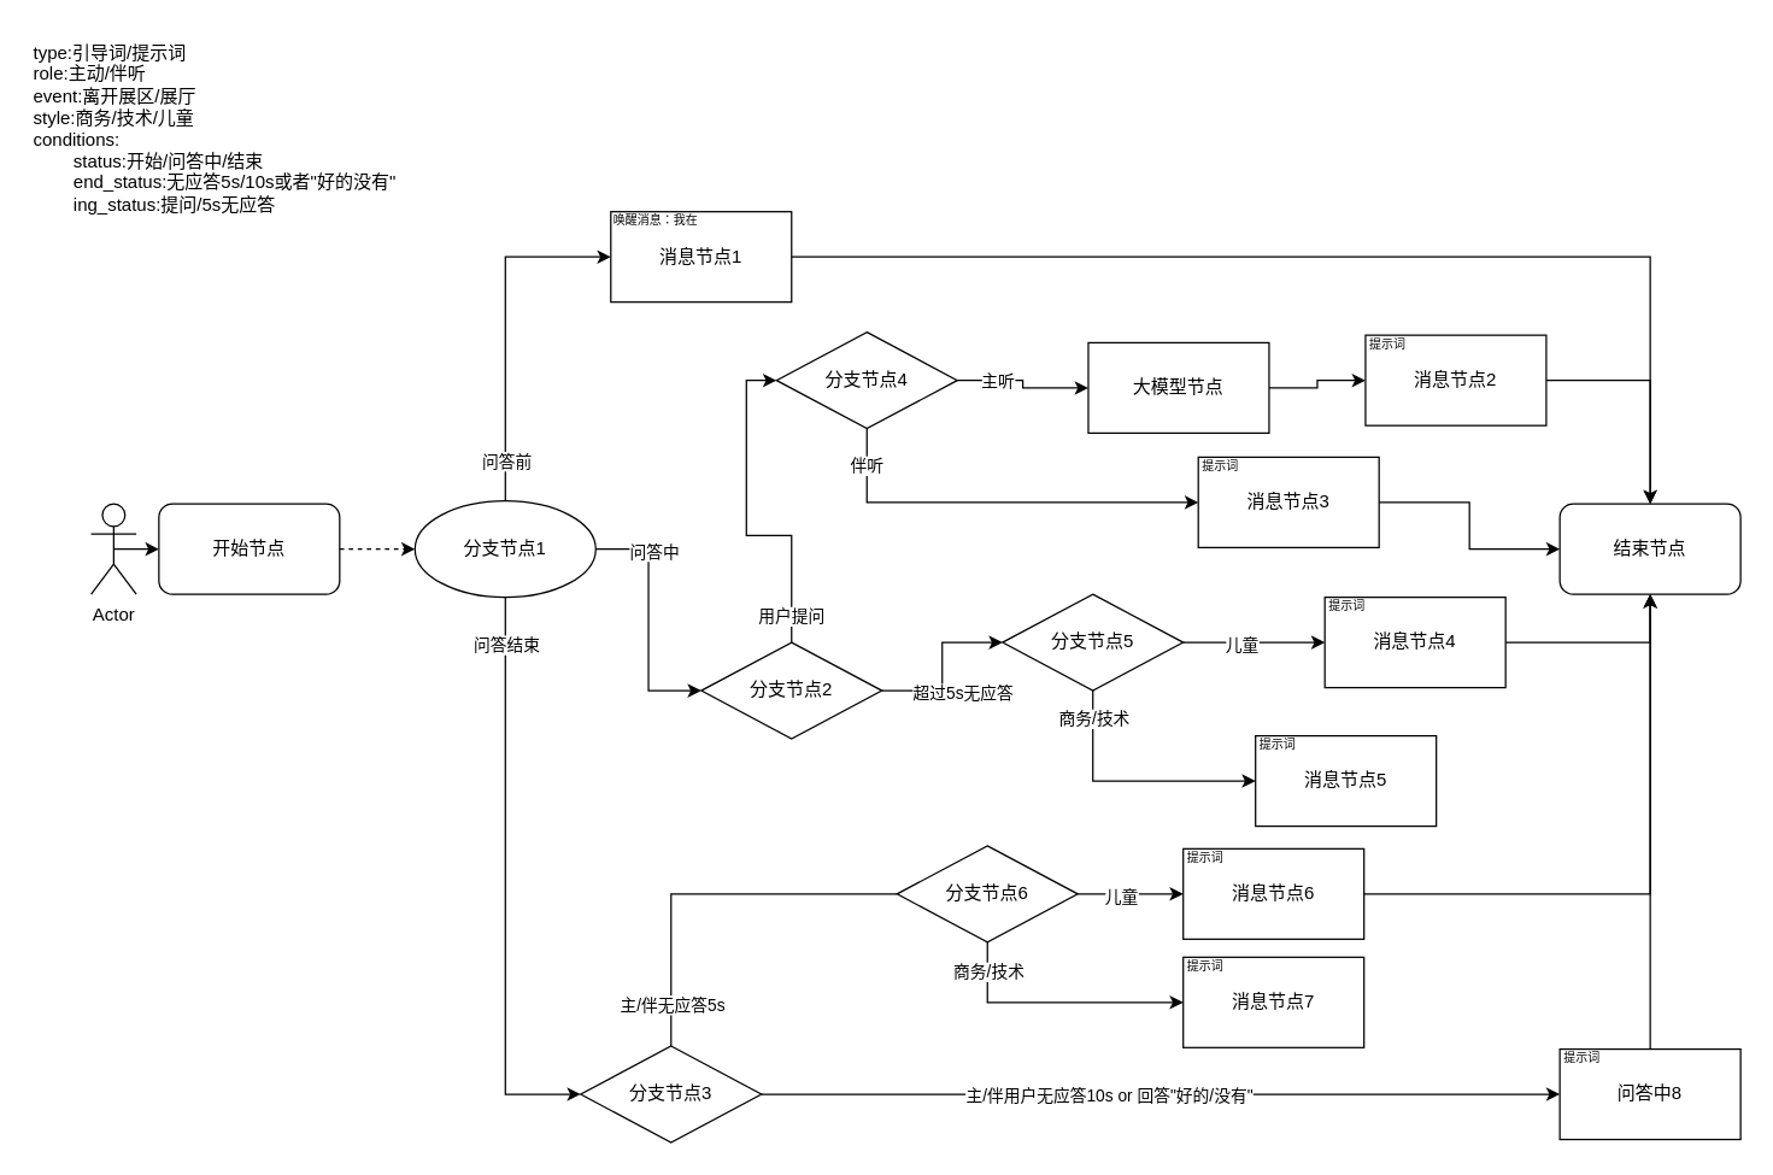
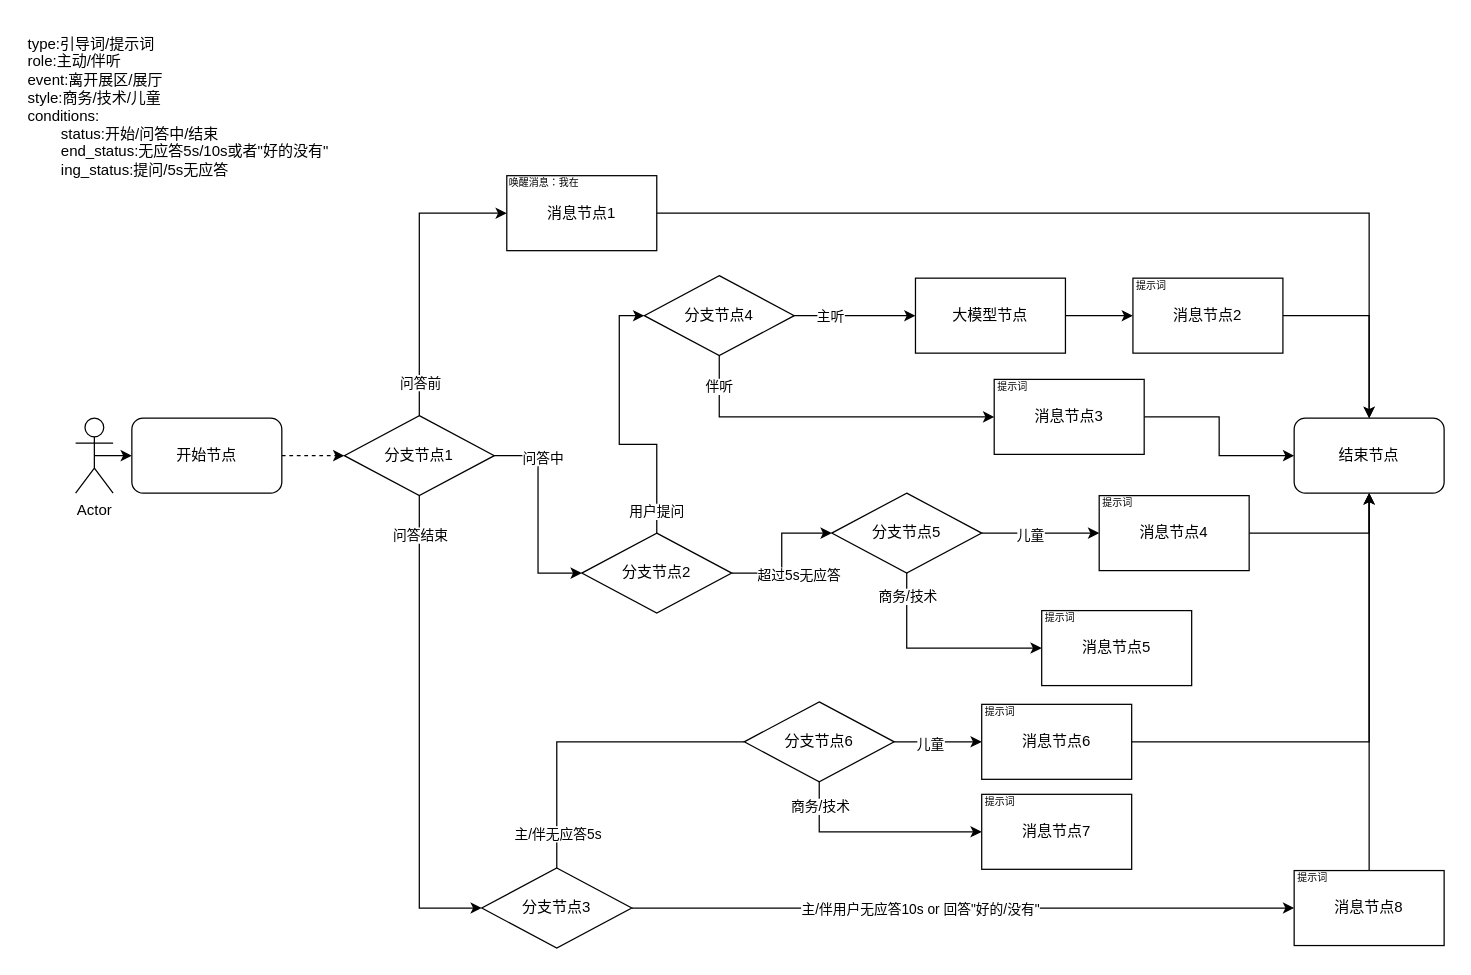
  <mxCell id="0" />
  <mxCell id="1" parent="0" />
  <mxCell id="2" style="edgeStyle=orthogonalEdgeStyle;rounded=0;orthogonalLoop=1;jettySize=auto;html=1;exitX=0.5;exitY=0.5;exitDx=0;exitDy=0;exitPerimeter=0;entryX=0;entryY=0.5;entryDx=0;entryDy=0;" parent="1" source="3" target="5" edge="1"><mxGeometry relative="1" as="geometry" /></mxCell>
  <mxCell id="3" value="Actor" style="shape=umlActor;verticalLabelPosition=bottom;verticalAlign=top;html=1;outlineConnect=0;" parent="1" vertex="1"><mxGeometry x="60" y="334" width="30" height="60" as="geometry" /></mxCell>
  <mxCell id="4" style="edgeStyle=orthogonalEdgeStyle;rounded=0;orthogonalLoop=1;jettySize=auto;html=1;exitX=1;exitY=0.5;exitDx=0;exitDy=0;dashed=1;" parent="1" source="5" target="12" edge="1"><mxGeometry relative="1" as="geometry" /></mxCell>
  <mxCell id="5" value="开始节点" style="rounded=1;whiteSpace=wrap;html=1;" parent="1" vertex="1"><mxGeometry x="105" y="334" width="120" height="60" as="geometry" /></mxCell>
  <mxCell id="6" style="edgeStyle=orthogonalEdgeStyle;rounded=0;orthogonalLoop=1;jettySize=auto;html=1;exitX=0.5;exitY=0;exitDx=0;exitDy=0;entryX=0;entryY=0.5;entryDx=0;entryDy=0;" parent="1" source="12" target="15" edge="1"><mxGeometry relative="1" as="geometry"><mxPoint x="395" y="240" as="targetPoint" /></mxGeometry></mxCell>
  <mxCell id="7" value="问答前" style="edgeLabel;html=1;align=center;verticalAlign=middle;resizable=0;points=[];" parent="6" vertex="1" connectable="0"><mxGeometry x="-0.909" relative="1" as="geometry"><mxPoint y="-16" as="offset" /></mxGeometry></mxCell>
  <mxCell id="8" style="edgeStyle=orthogonalEdgeStyle;rounded=0;orthogonalLoop=1;jettySize=auto;html=1;exitX=1;exitY=0.5;exitDx=0;exitDy=0;entryX=0;entryY=0.5;entryDx=0;entryDy=0;" parent="1" source="12" target="26" edge="1"><mxGeometry relative="1" as="geometry"><mxPoint x="465" y="364" as="targetPoint" /></mxGeometry></mxCell>
  <mxCell id="9" value="问答中" style="edgeLabel;html=1;align=center;verticalAlign=middle;resizable=0;points=[];" parent="8" vertex="1" connectable="0"><mxGeometry x="-0.709" y="-1" relative="1" as="geometry"><mxPoint x="14" as="offset" /></mxGeometry></mxCell>
  <mxCell id="10" style="edgeStyle=orthogonalEdgeStyle;rounded=0;orthogonalLoop=1;jettySize=auto;html=1;exitX=0.5;exitY=1;exitDx=0;exitDy=0;entryX=0;entryY=0.5;entryDx=0;entryDy=0;" parent="1" source="12" target="31" edge="1"><mxGeometry relative="1" as="geometry"><mxPoint x="215" y="520" as="targetPoint" /></mxGeometry></mxCell>
  <mxCell id="11" value="问答结束" style="edgeLabel;html=1;align=center;verticalAlign=middle;resizable=0;points=[];" parent="10" vertex="1" connectable="0"><mxGeometry x="-0.836" relative="1" as="geometry"><mxPoint as="offset" /></mxGeometry></mxCell>
- <mxCell id="12" value="分支节点1" style="ellipse;whiteSpace=wrap;html=1;" parent="1" vertex="1"><mxGeometry x="275" y="332" width="120" height="64" as="geometry" /></mxCell>
+ <mxCell id="12" value="分支节点1" style="rhombus;whiteSpace=wrap;html=1;" parent="1" vertex="1"><mxGeometry x="275" y="332" width="120" height="64" as="geometry" /></mxCell>
  <mxCell id="13" value="结束节点" style="rounded=1;whiteSpace=wrap;html=1;" parent="1" vertex="1"><mxGeometry x="1035" y="334" width="120" height="60" as="geometry" /></mxCell>
  <mxCell id="14" style="edgeStyle=orthogonalEdgeStyle;rounded=0;orthogonalLoop=1;jettySize=auto;html=1;exitX=1;exitY=0.5;exitDx=0;exitDy=0;entryX=0.5;entryY=0;entryDx=0;entryDy=0;" parent="1" source="15" target="13" edge="1"><mxGeometry relative="1" as="geometry" /></mxCell>
  <mxCell id="15" value="消息节点1" style="rounded=0;whiteSpace=wrap;html=1;" parent="1" vertex="1"><mxGeometry x="405" y="140" width="120" height="60" as="geometry" /></mxCell>
  <mxCell id="16" value="&lt;font style=&quot;font-size: 8px;&quot;&gt;唤醒消息：我在&lt;/font&gt;" style="text;html=1;align=center;verticalAlign=middle;whiteSpace=wrap;rounded=0;" parent="1" vertex="1"><mxGeometry x="405" y="140" width="60" height="10" as="geometry" /></mxCell>
  <mxCell id="17" style="edgeStyle=orthogonalEdgeStyle;rounded=0;orthogonalLoop=1;jettySize=auto;html=1;exitX=1;exitY=0.5;exitDx=0;exitDy=0;entryX=0;entryY=0.5;entryDx=0;entryDy=0;" parent="1" source="18" target="20" edge="1"><mxGeometry relative="1" as="geometry" /></mxCell>
- <mxCell id="18" value="大模型节点" style="rounded=0;whiteSpace=wrap;html=1;" parent="1" vertex="1"><mxGeometry x="722" y="227" width="120" height="60" as="geometry" /></mxCell>
+ <mxCell id="18" value="大模型节点" style="rounded=0;whiteSpace=wrap;html=1;" parent="1" vertex="1"><mxGeometry x="732" y="222" width="120" height="60" as="geometry" /></mxCell>
  <mxCell id="19" style="edgeStyle=orthogonalEdgeStyle;rounded=0;orthogonalLoop=1;jettySize=auto;html=1;exitX=1;exitY=0.5;exitDx=0;exitDy=0;entryX=0.5;entryY=0;entryDx=0;entryDy=0;" parent="1" source="20" target="13" edge="1"><mxGeometry relative="1" as="geometry" /></mxCell>
  <mxCell id="20" value="消息节点2" style="rounded=0;whiteSpace=wrap;html=1;" parent="1" vertex="1"><mxGeometry x="906" y="222" width="120" height="60" as="geometry" /></mxCell>
  <mxCell id="21" value="&lt;span style=&quot;font-size: 8px;&quot;&gt;提示词&lt;/span&gt;" style="text;html=1;align=center;verticalAlign=middle;whiteSpace=wrap;rounded=0;" parent="1" vertex="1"><mxGeometry x="906" y="222" width="30" height="10" as="geometry" /></mxCell>
  <mxCell id="22" style="edgeStyle=orthogonalEdgeStyle;rounded=0;orthogonalLoop=1;jettySize=auto;html=1;exitX=0.5;exitY=0;exitDx=0;exitDy=0;entryX=0;entryY=0.5;entryDx=0;entryDy=0;" parent="1" source="26" target="59" edge="1"><mxGeometry relative="1" as="geometry"><mxPoint x="525" y="360" as="targetPoint" /></mxGeometry></mxCell>
  <mxCell id="23" value="用户提问" style="edgeLabel;html=1;align=center;verticalAlign=middle;resizable=0;points=[];" parent="22" vertex="1" connectable="0"><mxGeometry x="-0.841" y="1" relative="1" as="geometry"><mxPoint as="offset" /></mxGeometry></mxCell>
  <mxCell id="24" style="edgeStyle=orthogonalEdgeStyle;rounded=0;orthogonalLoop=1;jettySize=auto;html=1;exitX=1;exitY=0.5;exitDx=0;exitDy=0;entryX=0;entryY=0.5;entryDx=0;entryDy=0;" parent="1" source="26" target="52" edge="1"><mxGeometry relative="1" as="geometry"><mxPoint x="695" y="534" as="targetPoint" /></mxGeometry></mxCell>
  <mxCell id="25" value="超过5s无应答" style="edgeLabel;html=1;align=center;verticalAlign=middle;resizable=0;points=[];" parent="24" vertex="1" connectable="0"><mxGeometry x="-0.574" y="-3" relative="1" as="geometry"><mxPoint x="29" y="-2" as="offset" /></mxGeometry></mxCell>
  <mxCell id="26" value="分支节点2" style="rhombus;whiteSpace=wrap;html=1;" parent="1" vertex="1"><mxGeometry x="465" y="426" width="120" height="64" as="geometry" /></mxCell>
  <mxCell id="27" style="edgeStyle=orthogonalEdgeStyle;rounded=0;orthogonalLoop=1;jettySize=auto;html=1;exitX=1;exitY=0.5;exitDx=0;exitDy=0;entryX=0;entryY=0.5;entryDx=0;entryDy=0;" parent="1" source="31" target="33" edge="1"><mxGeometry relative="1" as="geometry" /></mxCell>
  <mxCell id="28" value="主/伴用户无应答10s or 回答&quot;好的/没有&quot;" style="edgeLabel;html=1;align=center;verticalAlign=middle;resizable=0;points=[];" parent="27" vertex="1" connectable="0"><mxGeometry x="-0.707" y="1" relative="1" as="geometry"><mxPoint x="152" y="1" as="offset" /></mxGeometry></mxCell>
  <mxCell id="29" style="edgeStyle=orthogonalEdgeStyle;rounded=0;orthogonalLoop=1;jettySize=auto;html=1;exitX=0.5;exitY=0;exitDx=0;exitDy=0;entryX=0;entryY=0.5;entryDx=0;entryDy=0;endArrow=none;" parent="1" source="31" target="42" edge="1"><mxGeometry relative="1" as="geometry"><mxPoint x="535" y="529" as="targetPoint" /></mxGeometry></mxCell>
  <mxCell id="30" value="主/伴无应答5s" style="edgeLabel;html=1;align=center;verticalAlign=middle;resizable=0;points=[];" parent="29" vertex="1" connectable="0"><mxGeometry x="-0.775" relative="1" as="geometry"><mxPoint as="offset" /></mxGeometry></mxCell>
  <mxCell id="31" value="分支节点3" style="rhombus;whiteSpace=wrap;html=1;" parent="1" vertex="1"><mxGeometry x="385" y="694" width="120" height="64" as="geometry" /></mxCell>
  <mxCell id="32" style="edgeStyle=orthogonalEdgeStyle;rounded=0;orthogonalLoop=1;jettySize=auto;html=1;exitX=0.5;exitY=0;exitDx=0;exitDy=0;entryX=0.5;entryY=1;entryDx=0;entryDy=0;" parent="1" source="33" target="13" edge="1"><mxGeometry relative="1" as="geometry" /></mxCell>
- <mxCell id="33" value="问答中8" style="rounded=0;whiteSpace=wrap;html=1;" parent="1" vertex="1"><mxGeometry x="1035" y="696" width="120" height="60" as="geometry" /></mxCell>
+ <mxCell id="33" value="消息节点8" style="rounded=0;whiteSpace=wrap;html=1;" parent="1" vertex="1"><mxGeometry x="1035" y="696" width="120" height="60" as="geometry" /></mxCell>
  <mxCell id="34" value="&lt;span style=&quot;font-size: 8px;&quot;&gt;提示词&lt;/span&gt;" style="text;html=1;align=center;verticalAlign=middle;whiteSpace=wrap;rounded=0;" parent="1" vertex="1"><mxGeometry x="1035" y="696" width="30" height="10" as="geometry" /></mxCell>
  <mxCell id="35" style="edgeStyle=orthogonalEdgeStyle;rounded=0;orthogonalLoop=1;jettySize=auto;html=1;exitX=1;exitY=0.5;exitDx=0;exitDy=0;entryX=0.5;entryY=1;entryDx=0;entryDy=0;" parent="1" source="36" target="13" edge="1"><mxGeometry relative="1" as="geometry" /></mxCell>
  <mxCell id="36" value="消息节点6" style="rounded=0;whiteSpace=wrap;html=1;" parent="1" vertex="1"><mxGeometry x="785" y="563" width="120" height="60" as="geometry" /></mxCell>
  <mxCell id="37" value="&lt;span style=&quot;font-size: 8px;&quot;&gt;提示词&lt;/span&gt;" style="text;html=1;align=center;verticalAlign=middle;whiteSpace=wrap;rounded=0;" parent="1" vertex="1"><mxGeometry x="785" y="563" width="30" height="10" as="geometry" /></mxCell>
  <mxCell id="38" style="edgeStyle=orthogonalEdgeStyle;rounded=0;orthogonalLoop=1;jettySize=auto;html=1;exitX=1;exitY=0.5;exitDx=0;exitDy=0;" parent="1" source="42" target="36" edge="1"><mxGeometry relative="1" as="geometry" /></mxCell>
  <mxCell id="39" value="儿童" style="edgeLabel;html=1;align=center;verticalAlign=middle;resizable=0;points=[];" parent="38" vertex="1" connectable="0"><mxGeometry x="-0.2" y="-1" relative="1" as="geometry"><mxPoint as="offset" /></mxGeometry></mxCell>
  <mxCell id="40" style="edgeStyle=orthogonalEdgeStyle;rounded=0;orthogonalLoop=1;jettySize=auto;html=1;exitX=0.5;exitY=1;exitDx=0;exitDy=0;entryX=0;entryY=0.5;entryDx=0;entryDy=0;" parent="1" source="42" target="43" edge="1"><mxGeometry relative="1" as="geometry" /></mxCell>
  <mxCell id="41" value="商务/技术" style="edgeLabel;html=1;align=center;verticalAlign=middle;resizable=0;points=[];" parent="40" vertex="1" connectable="0"><mxGeometry x="-0.78" relative="1" as="geometry"><mxPoint as="offset" /></mxGeometry></mxCell>
  <mxCell id="42" value="分支节点6" style="rhombus;whiteSpace=wrap;html=1;" parent="1" vertex="1"><mxGeometry x="595" y="561" width="120" height="64" as="geometry" /></mxCell>
  <mxCell id="43" value="消息节点7" style="rounded=0;whiteSpace=wrap;html=1;" parent="1" vertex="1"><mxGeometry x="785" y="635" width="120" height="60" as="geometry" /></mxCell>
  <mxCell id="44" value="&lt;span style=&quot;font-size: 8px;&quot;&gt;提示词&lt;/span&gt;" style="text;html=1;align=center;verticalAlign=middle;whiteSpace=wrap;rounded=0;" parent="1" vertex="1"><mxGeometry x="785" y="635" width="30" height="10" as="geometry" /></mxCell>
  <mxCell id="45" style="edgeStyle=orthogonalEdgeStyle;rounded=0;orthogonalLoop=1;jettySize=auto;html=1;exitX=1;exitY=0.5;exitDx=0;exitDy=0;entryX=0.5;entryY=1;entryDx=0;entryDy=0;" parent="1" source="46" target="13" edge="1"><mxGeometry relative="1" as="geometry" /></mxCell>
  <mxCell id="46" value="消息节点4" style="rounded=0;whiteSpace=wrap;html=1;" parent="1" vertex="1"><mxGeometry x="879" y="396" width="120" height="60" as="geometry" /></mxCell>
  <mxCell id="47" value="&lt;span style=&quot;font-size: 8px;&quot;&gt;提示词&lt;/span&gt;" style="text;html=1;align=center;verticalAlign=middle;whiteSpace=wrap;rounded=0;" parent="1" vertex="1"><mxGeometry x="879" y="396" width="30" height="10" as="geometry" /></mxCell>
  <mxCell id="48" style="edgeStyle=orthogonalEdgeStyle;rounded=0;orthogonalLoop=1;jettySize=auto;html=1;exitX=1;exitY=0.5;exitDx=0;exitDy=0;" parent="1" source="52" target="46" edge="1"><mxGeometry relative="1" as="geometry" /></mxCell>
  <mxCell id="49" value="儿童" style="edgeLabel;html=1;align=center;verticalAlign=middle;resizable=0;points=[];" parent="48" vertex="1" connectable="0"><mxGeometry x="-0.2" y="-1" relative="1" as="geometry"><mxPoint as="offset" /></mxGeometry></mxCell>
  <mxCell id="50" style="edgeStyle=orthogonalEdgeStyle;rounded=0;orthogonalLoop=1;jettySize=auto;html=1;exitX=0.5;exitY=1;exitDx=0;exitDy=0;entryX=0;entryY=0.5;entryDx=0;entryDy=0;" parent="1" source="52" target="53" edge="1"><mxGeometry relative="1" as="geometry"><mxPoint x="879" y="511" as="targetPoint" /></mxGeometry></mxCell>
  <mxCell id="51" value="商务/技术" style="edgeLabel;html=1;align=center;verticalAlign=middle;resizable=0;points=[];" parent="50" vertex="1" connectable="0"><mxGeometry x="-0.78" relative="1" as="geometry"><mxPoint as="offset" /></mxGeometry></mxCell>
  <mxCell id="52" value="分支节点5" style="rhombus;whiteSpace=wrap;html=1;" parent="1" vertex="1"><mxGeometry x="665" y="394" width="120" height="64" as="geometry" /></mxCell>
  <mxCell id="53" value="消息节点5" style="rounded=0;whiteSpace=wrap;html=1;" parent="1" vertex="1"><mxGeometry x="833" y="488" width="120" height="60" as="geometry" /></mxCell>
  <mxCell id="54" value="&lt;span style=&quot;font-size: 8px;&quot;&gt;提示词&lt;/span&gt;" style="text;html=1;align=center;verticalAlign=middle;whiteSpace=wrap;rounded=0;" parent="1" vertex="1"><mxGeometry x="833" y="488" width="30" height="10" as="geometry" /></mxCell>
  <mxCell id="55" style="edgeStyle=orthogonalEdgeStyle;rounded=0;orthogonalLoop=1;jettySize=auto;html=1;exitX=1;exitY=0.5;exitDx=0;exitDy=0;entryX=0;entryY=0.5;entryDx=0;entryDy=0;" parent="1" source="59" target="18" edge="1"><mxGeometry relative="1" as="geometry" /></mxCell>
  <mxCell id="56" value="主听" style="edgeLabel;html=1;align=center;verticalAlign=middle;resizable=0;points=[];" parent="55" vertex="1" connectable="0"><mxGeometry x="-0.432" relative="1" as="geometry"><mxPoint as="offset" /></mxGeometry></mxCell>
  <mxCell id="57" style="edgeStyle=orthogonalEdgeStyle;rounded=0;orthogonalLoop=1;jettySize=auto;html=1;exitX=0.5;exitY=1;exitDx=0;exitDy=0;entryX=0;entryY=0.5;entryDx=0;entryDy=0;" parent="1" source="59" target="61" edge="1"><mxGeometry relative="1" as="geometry"><mxPoint x="625" y="370" as="targetPoint" /></mxGeometry></mxCell>
  <mxCell id="58" value="伴听" style="edgeLabel;html=1;align=center;verticalAlign=middle;resizable=0;points=[];" parent="57" vertex="1" connectable="0"><mxGeometry x="-0.825" y="-1" relative="1" as="geometry"><mxPoint as="offset" /></mxGeometry></mxCell>
  <mxCell id="59" value="分支节点4" style="rhombus;whiteSpace=wrap;html=1;" parent="1" vertex="1"><mxGeometry x="515" y="220" width="120" height="64" as="geometry" /></mxCell>
  <mxCell id="60" style="edgeStyle=orthogonalEdgeStyle;rounded=0;orthogonalLoop=1;jettySize=auto;html=1;exitX=1;exitY=0.5;exitDx=0;exitDy=0;" parent="1" source="61" target="13" edge="1"><mxGeometry relative="1" as="geometry" /></mxCell>
  <mxCell id="61" value="消息节点3" style="rounded=0;whiteSpace=wrap;html=1;" parent="1" vertex="1"><mxGeometry x="795" y="303" width="120" height="60" as="geometry" /></mxCell>
  <mxCell id="62" value="&lt;span style=&quot;font-size: 8px;&quot;&gt;提示词&lt;/span&gt;" style="text;html=1;align=center;verticalAlign=middle;whiteSpace=wrap;rounded=0;" parent="1" vertex="1"><mxGeometry x="795" y="303" width="30" height="10" as="geometry" /></mxCell>
  <mxCell id="63" value="type:引导词/提示词&lt;div&gt;role:主动/伴听&lt;/div&gt;&lt;div&gt;event:离开展区/展厅&lt;/div&gt;&lt;div&gt;style:商务/技术/儿童&lt;br&gt;conditions:&lt;/div&gt;&lt;div&gt;&lt;span style=&quot;white-space: pre;&quot;&gt;&#09;&lt;/span&gt;status:开始/问答中/结束&lt;br&gt;&lt;/div&gt;&lt;div&gt;&lt;span style=&quot;white-space: pre;&quot;&gt;&#09;&lt;/span&gt;end_status:无应答5s/10s或者&quot;&lt;span style=&quot;background-color: transparent; color: light-dark(rgb(0, 0, 0), rgb(255, 255, 255));&quot;&gt;好的没有&lt;/span&gt;&lt;span style=&quot;background-color: transparent; color: light-dark(rgb(0, 0, 0), rgb(255, 255, 255));&quot;&gt;&quot;&lt;/span&gt;&lt;/div&gt;&lt;div&gt;&lt;span style=&quot;background-color: transparent; color: light-dark(rgb(0, 0, 0), rgb(255, 255, 255));&quot;&gt;&lt;span style=&quot;white-space: pre;&quot;&gt;&#09;&lt;/span&gt;ing_status:提问/5s无应答&lt;br&gt;&lt;/span&gt;&lt;/div&gt;" style="text;html=1;align=left;verticalAlign=middle;resizable=0;points=[];autosize=1;strokeColor=none;fillColor=none;" parent="1" vertex="1"><mxGeometry x="20" y="20" width="260" height="130" as="geometry" /></mxCell>
